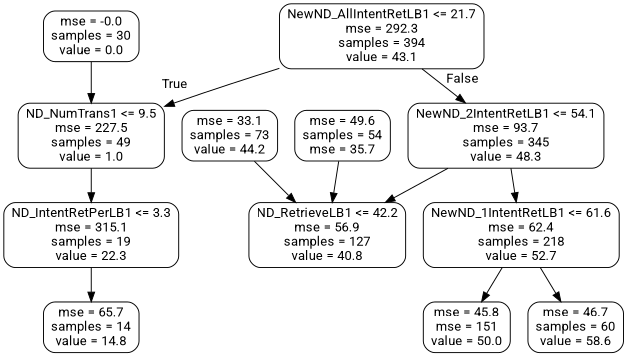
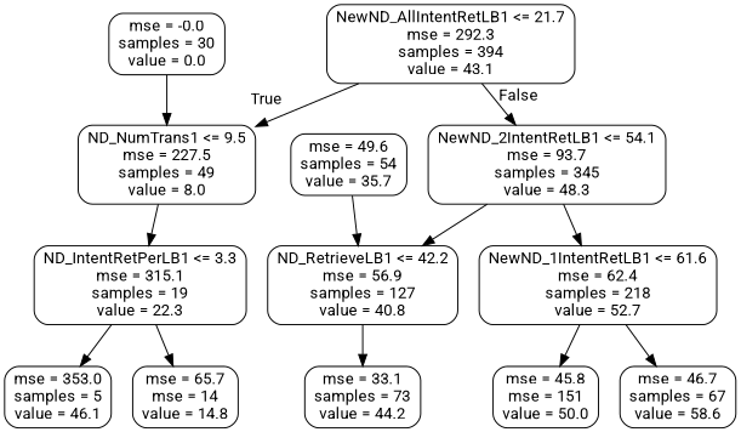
  digraph {
    fontname=Roboto
    node [color=black fontname=Roboto shape=box style=rounded]
    edge [fontname=Roboto]
    n1 [label="NewND_AllIntentRetLB1 <= 21.7\nmse = 292.3\nsamples = 394\nvalue = 43.1"]
-   n2 [label="ND_NumTrans1 <= 9.5\nmse = 227.5\nsamples = 49\nvalue = 1.0"]
+   n2 [label="ND_NumTrans1 <= 9.5\nmse = 227.5\nsamples = 49\nvalue = 8.0"]
    n3 [label="NewND_2IntentRetLB1 <= 54.1\nmse = 93.7\nsamples = 345\nvalue = 48.3"]
    n4 [label="ND_IntentRetPerLB1 <= 3.3\nmse = 315.1\nsamples = 19\nvalue = 22.3"]
    n5 [label="ND_RetrieveLB1 <= 42.2\nmse = 56.9\nsamples = 127\nvalue = 40.8"]
    n6 [label="NewND_1IntentRetLB1 <= 61.6\nmse = 62.4\nsamples = 218\nvalue = 52.7"]
    n7 [label="mse = -0.0\nsamples = 30\nvalue = 0.0"]
-   n9 [label="mse = 65.7\nsamples = 14\nvalue = 14.8"]
+   n8 [label="mse = 353.0\nsamples = 5\nvalue = 46.1"]
+   n9 [label="mse = 65.7\nmse = 14\nvalue = 14.8"]
    n10 [label="mse = 33.1\nsamples = 73\nvalue = 44.2"]
    n11 [label="mse = 45.8\nmse = 151\nvalue = 50.0"]
-   n12 [label="mse = 46.7\nsamples = 60\nvalue = 58.6"]
-   n13 [label="mse = 49.6\nsamples = 54\nmse = 35.7"]
+   n12 [label="mse = 46.7\nsamples = 67\nvalue = 58.6"]
+   n13 [label="mse = 49.6\nsamples = 54\nvalue = 35.7"]
    n1 -> n2 [headlabel=True labelangle=45 labeldistance=2.5]
    n1 -> n3 [headlabel=False labelangle=-45 labeldistance=2.5]
    n2 -> n4
    n3 -> n5
    n3 -> n6
+   n4 -> n8
    n4 -> n9
-   n10 -> n5
+   n5 -> n10
    n6 -> n11
    n6 -> n12
    n7 -> n2
    n13 -> n5
  }
